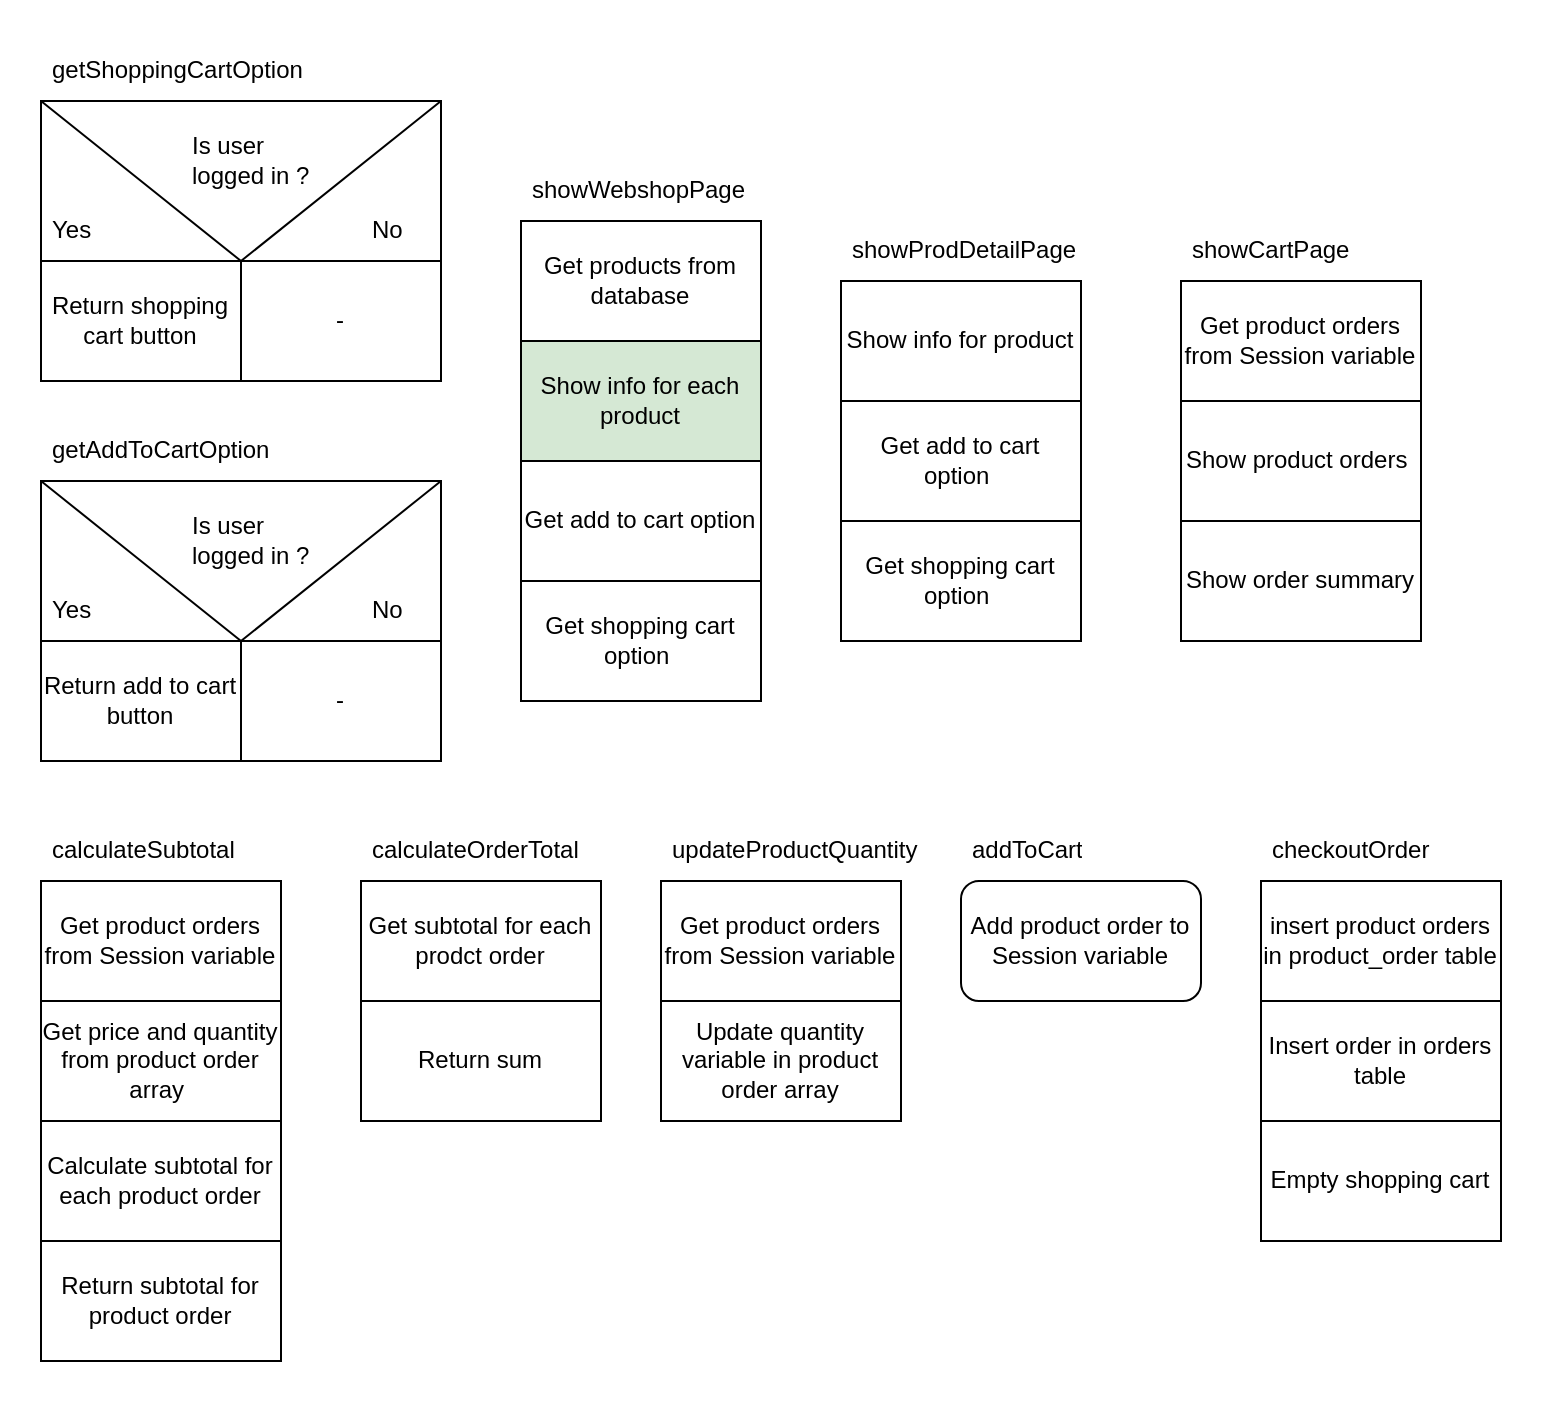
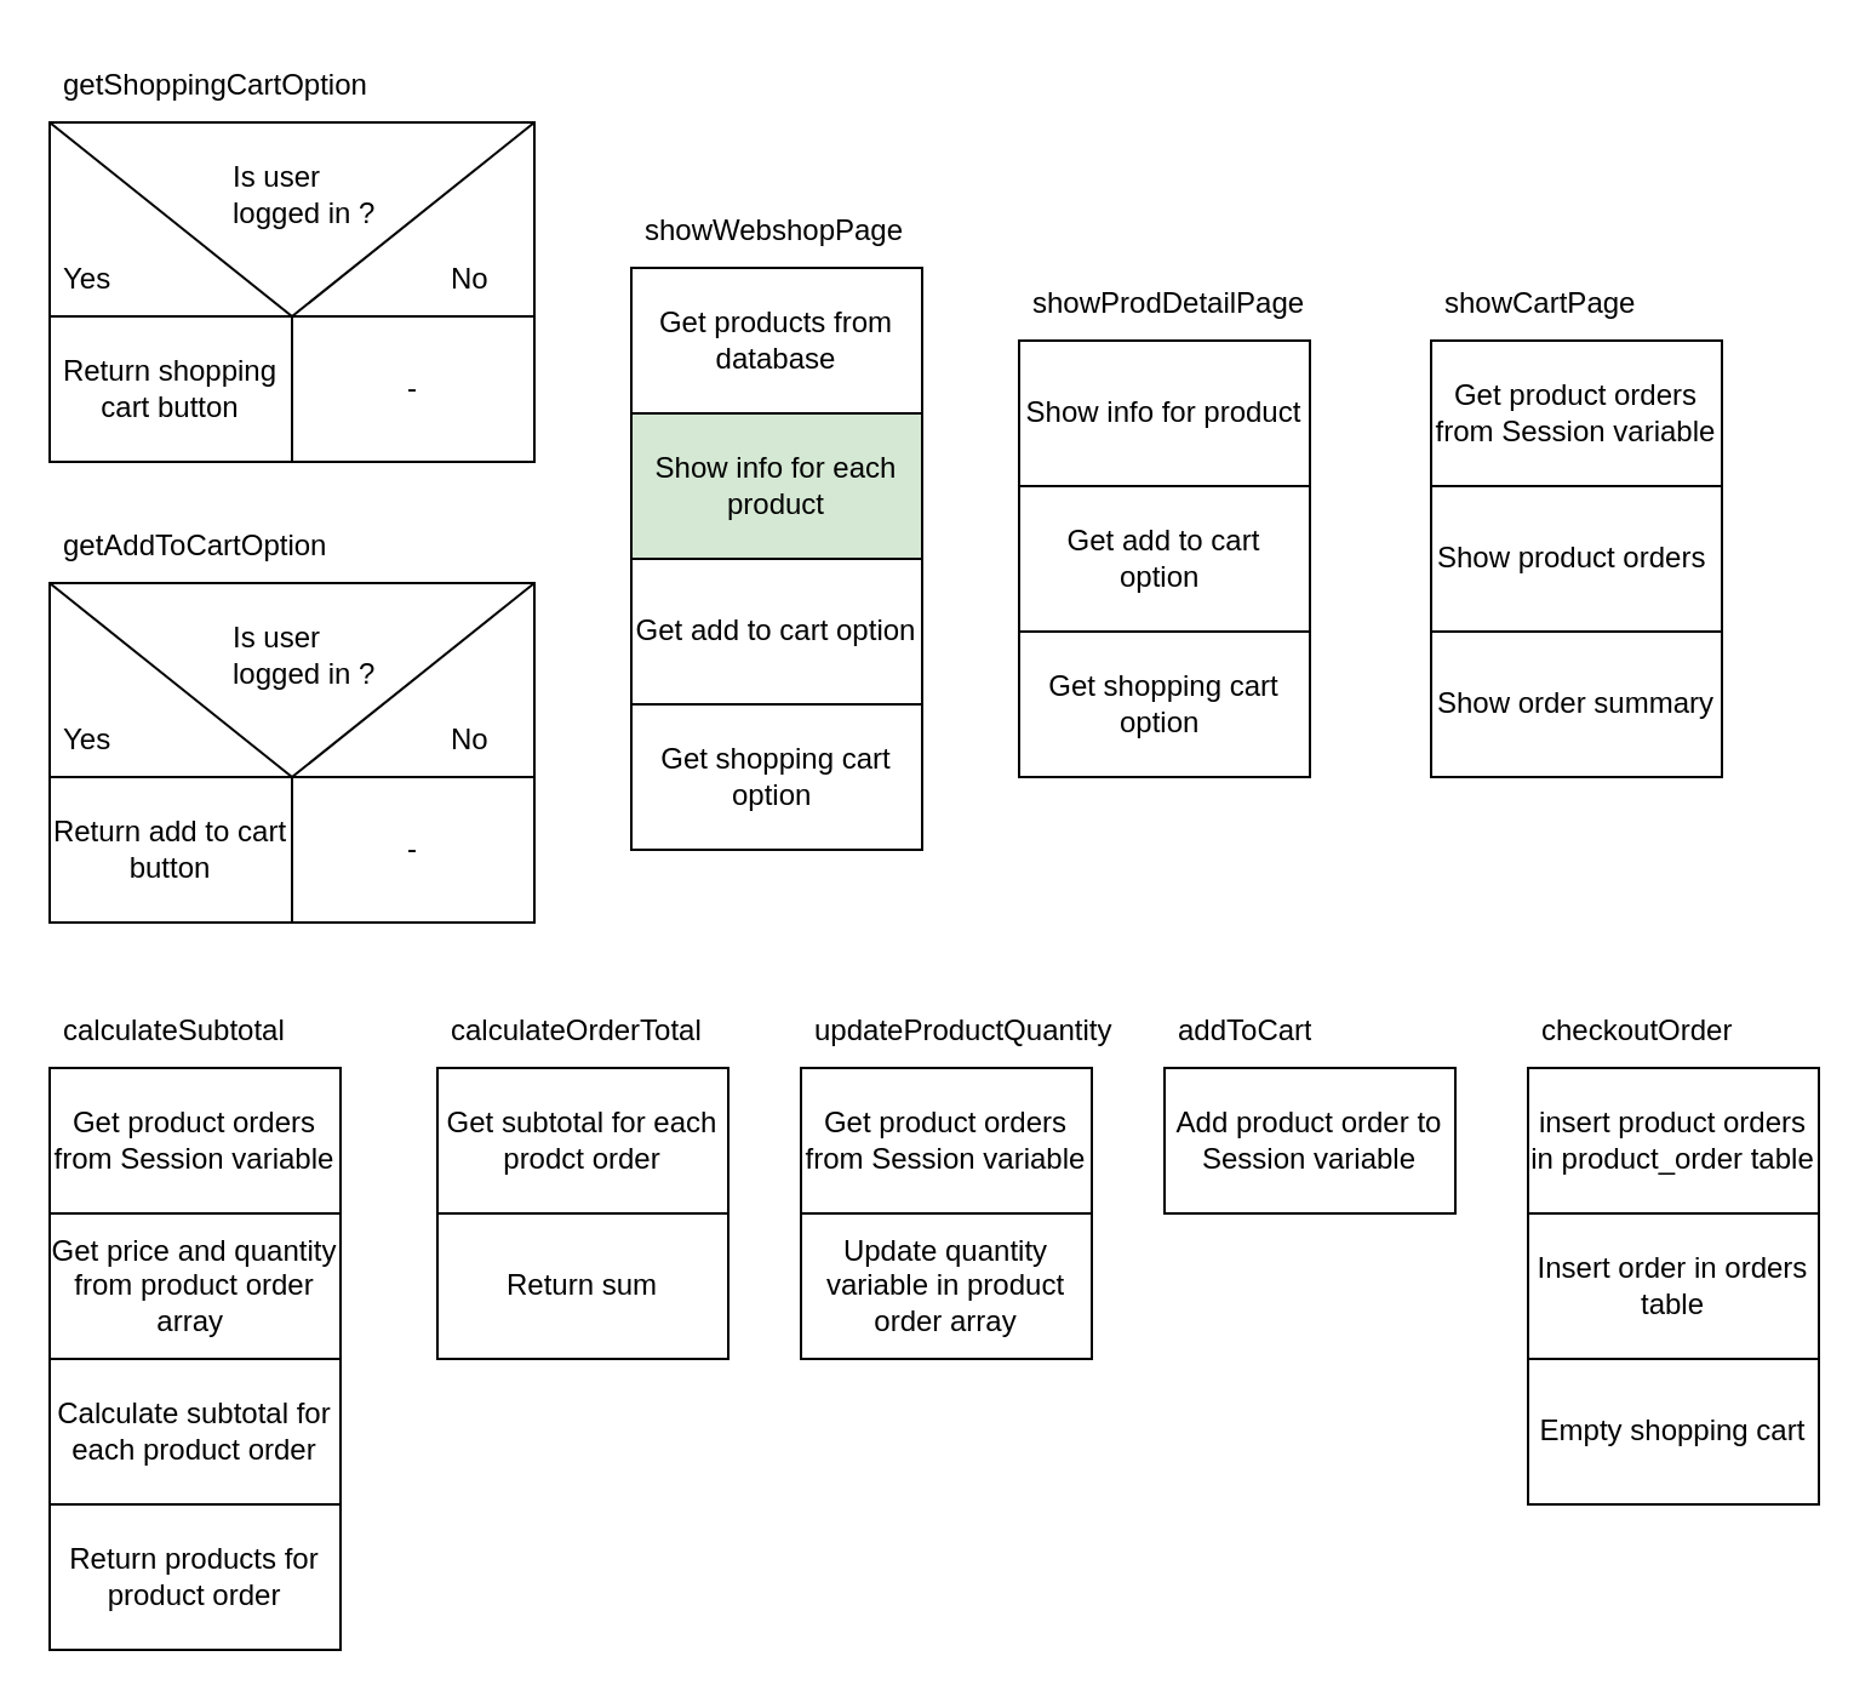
  <mxCell id="0" />
  <mxCell id="1" parent="0" />
  <mxCell id="2" value="" style="group" vertex="1" connectable="0" parent="1"><mxGeometry x="20" y="240" width="200" height="140" as="geometry" /></mxCell>
  <mxCell id="3" value="" style="rounded=0;whiteSpace=wrap;html=1;" vertex="1" parent="2"><mxGeometry width="200" height="80" as="geometry" /></mxCell>
  <mxCell id="4" value="" style="endArrow=none;html=1;entryX=1;entryY=0;entryDx=0;entryDy=0;" edge="1" parent="2" target="3"><mxGeometry width="50" height="50" relative="1" as="geometry"><mxPoint x="100" y="80" as="sourcePoint" /><mxPoint x="160" y="15" as="targetPoint" /></mxGeometry></mxCell>
  <mxCell id="5" value="" style="endArrow=none;html=1;entryX=0;entryY=0;entryDx=0;entryDy=0;exitX=0.5;exitY=1;exitDx=0;exitDy=0;" edge="1" parent="2" source="3" target="3"><mxGeometry width="50" height="50" relative="1" as="geometry"><mxPoint x="50" y="65" as="sourcePoint" /><mxPoint x="100" y="15" as="targetPoint" /></mxGeometry></mxCell>
  <mxCell id="6" value="Return add to cart button" style="rounded=0;whiteSpace=wrap;html=1;" vertex="1" parent="2"><mxGeometry y="80" width="100" height="60" as="geometry" /></mxCell>
  <mxCell id="7" value="-" style="rounded=0;whiteSpace=wrap;html=1;" vertex="1" parent="2"><mxGeometry x="100" y="80" width="100" height="60" as="geometry" /></mxCell>
  <mxCell id="8" value="Yes" style="text;strokeColor=none;fillColor=none;align=left;verticalAlign=middle;spacingLeft=4;spacingRight=4;overflow=hidden;points=[[0,0.5],[1,0.5]];portConstraint=eastwest;rotatable=0;whiteSpace=wrap;html=1;" vertex="1" parent="2"><mxGeometry y="50" width="80" height="30" as="geometry" /></mxCell>
  <mxCell id="9" value="No" style="text;strokeColor=none;fillColor=none;align=left;verticalAlign=middle;spacingLeft=4;spacingRight=4;overflow=hidden;points=[[0,0.5],[1,0.5]];portConstraint=eastwest;rotatable=0;whiteSpace=wrap;html=1;" vertex="1" parent="2"><mxGeometry x="160" y="50" width="40" height="30" as="geometry" /></mxCell>
  <mxCell id="10" value="Is user logged in ?" style="text;strokeColor=none;fillColor=none;align=left;verticalAlign=middle;spacingLeft=4;spacingRight=4;overflow=hidden;points=[[0,0.5],[1,0.5]];portConstraint=eastwest;rotatable=0;whiteSpace=wrap;html=1;" vertex="1" parent="2"><mxGeometry x="70" y="10" width="80" height="40" as="geometry" /></mxCell>
  <mxCell id="11" value="" style="group" vertex="1" connectable="0" parent="1"><mxGeometry x="260" y="80" width="120" height="210" as="geometry" /></mxCell>
  <mxCell id="12" value="Show info for each product" style="rounded=0;whiteSpace=wrap;html=1;fillColor=#d5e8d4;" vertex="1" parent="11"><mxGeometry y="90" width="120" height="60" as="geometry" /></mxCell>
  <mxCell id="13" value="Get products from database" style="rounded=0;whiteSpace=wrap;html=1;" vertex="1" parent="11"><mxGeometry y="30" width="120" height="60" as="geometry" /></mxCell>
  <mxCell id="14" value="Get add to cart option" style="rounded=0;whiteSpace=wrap;html=1;" vertex="1" parent="11"><mxGeometry y="150" width="120" height="60" as="geometry" /></mxCell>
  <mxCell id="15" value="showWebshopPage" style="text;strokeColor=none;fillColor=none;align=left;verticalAlign=middle;spacingLeft=4;spacingRight=4;overflow=hidden;points=[[0,0.5],[1,0.5]];portConstraint=eastwest;rotatable=0;whiteSpace=wrap;html=1;" vertex="1" parent="11"><mxGeometry width="120" height="30" as="geometry" /></mxCell>
  <mxCell id="16" value="" style="group" vertex="1" connectable="0" parent="1"><mxGeometry x="420" y="110" width="130" height="210" as="geometry" /></mxCell>
  <mxCell id="17" value="Show info for product" style="rounded=0;whiteSpace=wrap;html=1;" vertex="1" parent="16"><mxGeometry y="30" width="120" height="60" as="geometry" /></mxCell>
  <mxCell id="18" value="Get add to cart option&amp;nbsp;" style="rounded=0;whiteSpace=wrap;html=1;" vertex="1" parent="16"><mxGeometry y="90" width="120" height="60" as="geometry" /></mxCell>
  <mxCell id="19" value="showProdDetailPage" style="text;strokeColor=none;fillColor=none;align=left;verticalAlign=middle;spacingLeft=4;spacingRight=4;overflow=hidden;points=[[0,0.5],[1,0.5]];portConstraint=eastwest;rotatable=0;whiteSpace=wrap;html=1;" vertex="1" parent="16"><mxGeometry width="130" height="30" as="geometry" /></mxCell>
  <mxCell id="20" value="Get shopping cart option&amp;nbsp;" style="rounded=0;whiteSpace=wrap;html=1;" vertex="1" parent="16"><mxGeometry y="150" width="120" height="60" as="geometry" /></mxCell>
  <mxCell id="21" value="getAddToCartOption" style="text;strokeColor=none;fillColor=none;align=left;verticalAlign=middle;spacingLeft=4;spacingRight=4;overflow=hidden;points=[[0,0.5],[1,0.5]];portConstraint=eastwest;rotatable=0;whiteSpace=wrap;html=1;" vertex="1" parent="1"><mxGeometry x="20" y="210" width="200" height="30" as="geometry" /></mxCell>
  <mxCell id="22" value="Get shopping cart option&amp;nbsp;" style="rounded=0;whiteSpace=wrap;html=1;" vertex="1" parent="1"><mxGeometry x="260" y="290" width="120" height="60" as="geometry" /></mxCell>
  <mxCell id="23" value="" style="group" vertex="1" connectable="0" parent="1"><mxGeometry x="20" y="50" width="200" height="140" as="geometry" /></mxCell>
  <mxCell id="24" value="" style="rounded=0;whiteSpace=wrap;html=1;" vertex="1" parent="23"><mxGeometry width="200" height="80" as="geometry" /></mxCell>
  <mxCell id="25" value="" style="endArrow=none;html=1;entryX=1;entryY=0;entryDx=0;entryDy=0;" edge="1" parent="23" target="24"><mxGeometry width="50" height="50" relative="1" as="geometry"><mxPoint x="100" y="80" as="sourcePoint" /><mxPoint x="160" y="15" as="targetPoint" /></mxGeometry></mxCell>
  <mxCell id="26" value="" style="endArrow=none;html=1;entryX=0;entryY=0;entryDx=0;entryDy=0;exitX=0.5;exitY=1;exitDx=0;exitDy=0;" edge="1" parent="23" source="24" target="24"><mxGeometry width="50" height="50" relative="1" as="geometry"><mxPoint x="50" y="65" as="sourcePoint" /><mxPoint x="100" y="15" as="targetPoint" /></mxGeometry></mxCell>
  <mxCell id="27" value="Return shopping cart button" style="rounded=0;whiteSpace=wrap;html=1;" vertex="1" parent="23"><mxGeometry y="80" width="100" height="60" as="geometry" /></mxCell>
  <mxCell id="28" value="-" style="rounded=0;whiteSpace=wrap;html=1;" vertex="1" parent="23"><mxGeometry x="100" y="80" width="100" height="60" as="geometry" /></mxCell>
  <mxCell id="29" value="Yes" style="text;strokeColor=none;fillColor=none;align=left;verticalAlign=middle;spacingLeft=4;spacingRight=4;overflow=hidden;points=[[0,0.5],[1,0.5]];portConstraint=eastwest;rotatable=0;whiteSpace=wrap;html=1;" vertex="1" parent="23"><mxGeometry y="50" width="80" height="30" as="geometry" /></mxCell>
  <mxCell id="30" value="No" style="text;strokeColor=none;fillColor=none;align=left;verticalAlign=middle;spacingLeft=4;spacingRight=4;overflow=hidden;points=[[0,0.5],[1,0.5]];portConstraint=eastwest;rotatable=0;whiteSpace=wrap;html=1;" vertex="1" parent="23"><mxGeometry x="160" y="50" width="40" height="30" as="geometry" /></mxCell>
  <mxCell id="31" value="Is user logged in ?" style="text;strokeColor=none;fillColor=none;align=left;verticalAlign=middle;spacingLeft=4;spacingRight=4;overflow=hidden;points=[[0,0.5],[1,0.5]];portConstraint=eastwest;rotatable=0;whiteSpace=wrap;html=1;" vertex="1" parent="23"><mxGeometry x="70" y="10" width="80" height="40" as="geometry" /></mxCell>
  <mxCell id="32" value="getShoppingCartOption" style="text;strokeColor=none;fillColor=none;align=left;verticalAlign=middle;spacingLeft=4;spacingRight=4;overflow=hidden;points=[[0,0.5],[1,0.5]];portConstraint=eastwest;rotatable=0;whiteSpace=wrap;html=1;" vertex="1" parent="1"><mxGeometry x="20" y="20" width="200" height="30" as="geometry" /></mxCell>
  <mxCell id="33" value="calculateSubtotal" style="text;strokeColor=none;fillColor=none;align=left;verticalAlign=middle;spacingLeft=4;spacingRight=4;overflow=hidden;points=[[0,0.5],[1,0.5]];portConstraint=eastwest;rotatable=0;whiteSpace=wrap;html=1;" vertex="1" parent="1"><mxGeometry x="20" y="410" width="200" height="30" as="geometry" /></mxCell>
  <mxCell id="34" value="Get product orders from Session variable" style="rounded=0;whiteSpace=wrap;html=1;" vertex="1" parent="1"><mxGeometry x="20" y="440" width="120" height="60" as="geometry" /></mxCell>
  <mxCell id="35" value="Calculate subtotal for each product order" style="rounded=0;whiteSpace=wrap;html=1;" vertex="1" parent="1"><mxGeometry x="20" y="560" width="120" height="60" as="geometry" /></mxCell>
  <mxCell id="36" value="updateProductQuantity" style="text;strokeColor=none;fillColor=none;align=left;verticalAlign=middle;spacingLeft=4;spacingRight=4;overflow=hidden;points=[[0,0.5],[1,0.5]];portConstraint=eastwest;rotatable=0;whiteSpace=wrap;html=1;" vertex="1" parent="1"><mxGeometry x="330" y="410" width="140" height="30" as="geometry" /></mxCell>
  <mxCell id="37" value="Get product orders from Session variable" style="rounded=0;whiteSpace=wrap;html=1;" vertex="1" parent="1"><mxGeometry x="330" y="440" width="120" height="60" as="geometry" /></mxCell>
  <mxCell id="38" value="Update quantity variable in product order array" style="rounded=0;whiteSpace=wrap;html=1;" vertex="1" parent="1"><mxGeometry x="330" y="500" width="120" height="60" as="geometry" /></mxCell>
- <mxCell id="39" value="Return subtotal for product order" style="rounded=0;whiteSpace=wrap;html=1;" vertex="1" parent="1"><mxGeometry x="20" y="620" width="120" height="60" as="geometry" /></mxCell>
+ <mxCell id="39" value="Return products for product order" style="rounded=0;whiteSpace=wrap;html=1;" vertex="1" parent="1"><mxGeometry x="20" y="620" width="120" height="60" as="geometry" /></mxCell>
  <mxCell id="40" value="calculateOrderTotal" style="text;strokeColor=none;fillColor=none;align=left;verticalAlign=middle;spacingLeft=4;spacingRight=4;overflow=hidden;points=[[0,0.5],[1,0.5]];portConstraint=eastwest;rotatable=0;whiteSpace=wrap;html=1;" vertex="1" parent="1"><mxGeometry x="180" y="410" width="200" height="30" as="geometry" /></mxCell>
  <mxCell id="41" value="Get subtotal for each prodct order" style="rounded=0;whiteSpace=wrap;html=1;" vertex="1" parent="1"><mxGeometry x="180" y="440" width="120" height="60" as="geometry" /></mxCell>
  <mxCell id="42" value="Return sum" style="rounded=0;whiteSpace=wrap;html=1;" vertex="1" parent="1"><mxGeometry x="180" y="500" width="120" height="60" as="geometry" /></mxCell>
  <mxCell id="43" value="Get price and quantity from product order array&amp;nbsp;" style="rounded=0;whiteSpace=wrap;html=1;" vertex="1" parent="1"><mxGeometry x="20" y="500" width="120" height="60" as="geometry" /></mxCell>
  <mxCell id="44" value="Get product orders from Session variable" style="rounded=0;whiteSpace=wrap;html=1;" vertex="1" parent="1"><mxGeometry x="590" y="140" width="120" height="60" as="geometry" /></mxCell>
  <mxCell id="45" value="Show product orders&amp;nbsp;" style="rounded=0;whiteSpace=wrap;html=1;" vertex="1" parent="1"><mxGeometry x="590" y="200" width="120" height="60" as="geometry" /></mxCell>
  <mxCell id="46" value="showCartPage" style="text;strokeColor=none;fillColor=none;align=left;verticalAlign=middle;spacingLeft=4;spacingRight=4;overflow=hidden;points=[[0,0.5],[1,0.5]];portConstraint=eastwest;rotatable=0;whiteSpace=wrap;html=1;" vertex="1" parent="1"><mxGeometry x="590" y="110" width="120" height="30" as="geometry" /></mxCell>
  <mxCell id="47" value="Show order summary" style="rounded=0;whiteSpace=wrap;html=1;" vertex="1" parent="1"><mxGeometry x="590" y="260" width="120" height="60" as="geometry" /></mxCell>
- <mxCell id="48" value="Add product order to Session variable" style="whiteSpace=wrap;html=1;rounded=1;" vertex="1" parent="1"><mxGeometry x="480" y="440" width="120" height="60" as="geometry" /></mxCell>
+ <mxCell id="48" value="Add product order to Session variable" style="rounded=0;whiteSpace=wrap;html=1;" vertex="1" parent="1"><mxGeometry x="480" y="440" width="120" height="60" as="geometry" /></mxCell>
  <mxCell id="49" value="addToCart" style="text;strokeColor=none;fillColor=none;align=left;verticalAlign=middle;spacingLeft=4;spacingRight=4;overflow=hidden;points=[[0,0.5],[1,0.5]];portConstraint=eastwest;rotatable=0;whiteSpace=wrap;html=1;" vertex="1" parent="1"><mxGeometry x="480" y="410" width="120" height="30" as="geometry" /></mxCell>
  <mxCell id="50" value="insert product orders in product_order table" style="rounded=0;whiteSpace=wrap;html=1;" vertex="1" parent="1"><mxGeometry x="630" y="440" width="120" height="60" as="geometry" /></mxCell>
  <mxCell id="51" value="checkoutOrder" style="text;strokeColor=none;fillColor=none;align=left;verticalAlign=middle;spacingLeft=4;spacingRight=4;overflow=hidden;points=[[0,0.5],[1,0.5]];portConstraint=eastwest;rotatable=0;whiteSpace=wrap;html=1;" vertex="1" parent="1"><mxGeometry x="630" y="410" width="120" height="30" as="geometry" /></mxCell>
  <mxCell id="52" value="Insert order in orders table" style="rounded=0;whiteSpace=wrap;html=1;" vertex="1" parent="1"><mxGeometry x="630" y="500" width="120" height="60" as="geometry" /></mxCell>
  <mxCell id="53" value="Empty shopping cart" style="rounded=0;whiteSpace=wrap;html=1;" vertex="1" parent="1"><mxGeometry x="630" y="560" width="120" height="60" as="geometry" /></mxCell>
